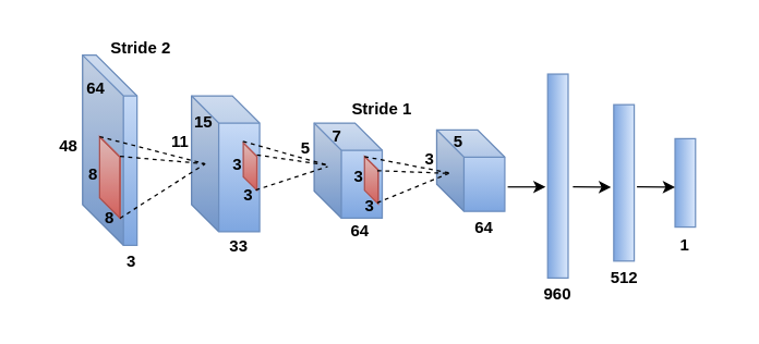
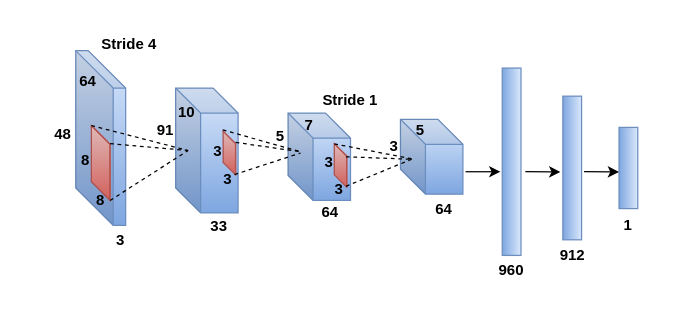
  <mxCell id="0" />
  <mxCell id="1" parent="0" />
  <mxCell id="2" value="" style="shape=cube;whiteSpace=wrap;html=1;boundedLbl=1;backgroundOutline=1;darkOpacity=0.05;darkOpacity2=0.1;fillColor=#dae8fc;gradientColor=#7ea6e0;strokeColor=#6c8ebf;size=30;" vertex="1" parent="1"><mxGeometry x="60" y="40" width="40" height="140" as="geometry" /></mxCell>
  <mxCell id="3" value="" style="shape=cube;whiteSpace=wrap;html=1;boundedLbl=1;backgroundOutline=1;darkOpacity=0.05;darkOpacity2=0.1;fillColor=#dae8fc;gradientColor=#7ea6e0;strokeColor=#6c8ebf;" vertex="1" parent="1"><mxGeometry x="140" y="70" width="50" height="100" as="geometry" /></mxCell>
  <mxCell id="4" value="" style="shape=cube;whiteSpace=wrap;html=1;boundedLbl=1;backgroundOutline=1;darkOpacity=0.05;darkOpacity2=0.1;fillColor=#dae8fc;gradientColor=#7ea6e0;strokeColor=#6c8ebf;" vertex="1" parent="1"><mxGeometry x="230" y="90" width="50" height="70" as="geometry" /></mxCell>
  <mxCell id="5" value="" style="shape=cube;whiteSpace=wrap;html=1;boundedLbl=1;backgroundOutline=1;darkOpacity=0.05;darkOpacity2=0.1;fillColor=#dae8fc;gradientColor=#7ea6e0;strokeColor=#6c8ebf;" vertex="1" parent="1"><mxGeometry x="320" y="95" width="50" height="60" as="geometry" /></mxCell>
  <mxCell id="6" value="" style="rounded=0;whiteSpace=wrap;html=1;fillColor=#dae8fc;gradientColor=#7ea6e0;strokeColor=#6c8ebf;rotation=90;" vertex="1" parent="1"><mxGeometry x="334" y="121.5" width="150" height="15" as="geometry" /></mxCell>
  <mxCell id="7" value="" style="rounded=0;whiteSpace=wrap;html=1;fillColor=#dae8fc;gradientColor=#7ea6e0;strokeColor=#6c8ebf;rotation=90;" vertex="1" parent="1"><mxGeometry x="400" y="126.5" width="115" height="15" as="geometry" /></mxCell>
  <mxCell id="8" value="" style="rounded=0;whiteSpace=wrap;html=1;fillColor=#dae8fc;gradientColor=#7ea6e0;strokeColor=#6c8ebf;rotation=90;" vertex="1" parent="1"><mxGeometry x="470" y="126.5" width="65" height="15" as="geometry" /></mxCell>
  <mxCell id="9" value="" style="shape=cube;whiteSpace=wrap;html=1;boundedLbl=1;backgroundOutline=1;darkOpacity=0.05;darkOpacity2=0.1;fillColor=#f8cecc;gradientColor=#ea6b66;strokeColor=#b85450;" vertex="1" parent="1"><mxGeometry x="72.5" y="100" width="15" height="60" as="geometry" /></mxCell>
  <mxCell id="10" value="" style="shape=cube;whiteSpace=wrap;html=1;boundedLbl=1;backgroundOutline=1;darkOpacity=0.05;darkOpacity2=0.1;fillColor=#f8cecc;gradientColor=#ea6b66;strokeColor=#b85450;size=15;" vertex="1" parent="1"><mxGeometry x="178" y="104.5" width="10" height="35" as="geometry" /></mxCell>
  <mxCell id="11" value="" style="shape=cube;whiteSpace=wrap;html=1;boundedLbl=1;backgroundOutline=1;darkOpacity=0.05;darkOpacity2=0.1;fillColor=#f8cecc;gradientColor=#ea6b66;strokeColor=#b85450;size=15;" vertex="1" parent="1"><mxGeometry x="267" y="114.5" width="10" height="35" as="geometry" /></mxCell>
  <mxCell id="12" value="" style="endArrow=none;dashed=1;html=1;strokeColor=#000000;" edge="1" parent="1"><mxGeometry width="50" height="50" relative="1" as="geometry"><mxPoint x="87.5" y="114.5" as="sourcePoint" /><mxPoint x="150" y="120" as="targetPoint" /></mxGeometry></mxCell>
  <mxCell id="13" value="" style="endArrow=none;dashed=1;html=1;strokeColor=#000000;exitX=0;exitY=0;exitDx=0;exitDy=0;exitPerimeter=0;" edge="1" parent="1" source="9"><mxGeometry width="50" height="50" relative="1" as="geometry"><mxPoint x="97.5" y="124.5" as="sourcePoint" /><mxPoint x="150" y="120" as="targetPoint" /></mxGeometry></mxCell>
  <mxCell id="14" value="" style="endArrow=none;dashed=1;html=1;strokeColor=#000000;exitX=1;exitY=1;exitDx=0;exitDy=0;exitPerimeter=0;" edge="1" parent="1" source="9"><mxGeometry width="50" height="50" relative="1" as="geometry"><mxPoint x="97.5" y="124.5" as="sourcePoint" /><mxPoint x="150" y="120" as="targetPoint" /></mxGeometry></mxCell>
  <mxCell id="15" value="" style="endArrow=none;dashed=1;html=1;strokeColor=#000000;exitX=0;exitY=0;exitDx=10;exitDy=10;exitPerimeter=0;" edge="1" parent="1"><mxGeometry width="50" height="50" relative="1" as="geometry"><mxPoint x="188" y="113.5" as="sourcePoint" /><mxPoint x="240" y="121" as="targetPoint" /></mxGeometry></mxCell>
  <mxCell id="16" value="" style="endArrow=none;dashed=1;html=1;strokeColor=#000000;exitX=-0.028;exitY=-0.03;exitDx=0;exitDy=0;exitPerimeter=0;entryX=0.2;entryY=0.429;entryDx=0;entryDy=0;entryPerimeter=0;" edge="1" parent="1" source="10"><mxGeometry width="50" height="50" relative="1" as="geometry"><mxPoint x="178" y="105.5" as="sourcePoint" /><mxPoint x="240" y="121.03" as="targetPoint" /></mxGeometry></mxCell>
  <mxCell id="17" value="" style="endArrow=none;dashed=1;html=1;strokeColor=#000000;exitX=0.914;exitY=0.994;exitDx=0;exitDy=0;exitPerimeter=0;" edge="1" parent="1" source="10"><mxGeometry width="50" height="50" relative="1" as="geometry"><mxPoint x="198" y="123.5" as="sourcePoint" /><mxPoint x="240" y="122" as="targetPoint" /></mxGeometry></mxCell>
  <mxCell id="18" value="" style="endArrow=none;dashed=1;html=1;strokeColor=#000000;exitX=0.933;exitY=0.3;exitDx=0;exitDy=0;exitPerimeter=0;" edge="1" parent="1" source="11"><mxGeometry width="50" height="50" relative="1" as="geometry"><mxPoint x="277" y="126.65" as="sourcePoint" /><mxPoint x="328" y="127" as="targetPoint" /></mxGeometry></mxCell>
  <mxCell id="19" value="" style="endArrow=none;dashed=1;html=1;strokeColor=#000000;exitX=0;exitY=0.005;exitDx=0;exitDy=0;exitPerimeter=0;" edge="1" parent="1" source="11"><mxGeometry width="50" height="50" relative="1" as="geometry"><mxPoint x="276.67" y="119.99" as="sourcePoint" /><mxPoint x="330" y="126.805" as="targetPoint" /></mxGeometry></mxCell>
  <mxCell id="20" value="" style="endArrow=none;dashed=1;html=1;strokeColor=#000000;exitX=0.933;exitY=0.976;exitDx=0;exitDy=0;exitPerimeter=0;" edge="1" parent="1" source="11"><mxGeometry width="50" height="50" relative="1" as="geometry"><mxPoint x="285.33" y="132" as="sourcePoint" /><mxPoint x="329" y="127" as="targetPoint" /></mxGeometry></mxCell>
  <mxCell id="21" value="" style="endArrow=classic;html=1;strokeColor=#000000;exitX=1.043;exitY=0.7;exitDx=0;exitDy=0;exitPerimeter=0;" edge="1" parent="1" source="5"><mxGeometry width="50" height="50" relative="1" as="geometry"><mxPoint x="300" y="90" as="sourcePoint" /><mxPoint x="400" y="137" as="targetPoint" /></mxGeometry></mxCell>
  <mxCell id="22" value="" style="endArrow=classic;html=1;strokeColor=#000000;entryX=0.597;entryY=1.133;entryDx=0;entryDy=0;entryPerimeter=0;" edge="1" parent="1"><mxGeometry width="50" height="50" relative="1" as="geometry"><mxPoint x="420" y="137" as="sourcePoint" /><mxPoint x="448.005" y="137.155" as="targetPoint" /></mxGeometry></mxCell>
  <mxCell id="23" value="" style="endArrow=classic;html=1;strokeColor=#000000;entryX=0.597;entryY=1.133;entryDx=0;entryDy=0;entryPerimeter=0;" edge="1" parent="1"><mxGeometry width="50" height="50" relative="1" as="geometry"><mxPoint x="467" y="137" as="sourcePoint" /><mxPoint x="495.005" y="137.155" as="targetPoint" /></mxGeometry></mxCell>
- <mxCell id="24" value="&lt;font color=&quot;#000000&quot;&gt;&lt;b&gt;Stride 2&lt;/b&gt;&lt;/font&gt;" style="text;html=1;strokeColor=none;fillColor=none;align=center;verticalAlign=middle;whiteSpace=wrap;rounded=0;" vertex="1" parent="1"><mxGeometry x="72.5" y="20" width="60" height="30" as="geometry" /></mxCell>
+ <mxCell id="24" value="&lt;font color=&quot;#000000&quot;&gt;&lt;b&gt;Stride 4&lt;/b&gt;&lt;/font&gt;" style="text;html=1;strokeColor=none;fillColor=none;align=center;verticalAlign=middle;whiteSpace=wrap;rounded=0;" vertex="1" parent="1"><mxGeometry x="72.5" y="20" width="60" height="30" as="geometry" /></mxCell>
  <mxCell id="25" value="&lt;font color=&quot;#000000&quot;&gt;&lt;b&gt;Stride 1&lt;/b&gt;&lt;/font&gt;" style="text;html=1;strokeColor=none;fillColor=none;align=center;verticalAlign=middle;whiteSpace=wrap;rounded=0;" vertex="1" parent="1"><mxGeometry x="250" y="65" width="60" height="30" as="geometry" /></mxCell>
  <mxCell id="26" value="&lt;b&gt;48&lt;/b&gt;" style="text;html=1;strokeColor=none;fillColor=none;align=center;verticalAlign=middle;whiteSpace=wrap;rounded=0;fontColor=#000000;" vertex="1" parent="1"><mxGeometry x="20" y="91.5" width="60" height="30" as="geometry" /></mxCell>
  <mxCell id="27" value="&lt;b&gt;64&lt;/b&gt;" style="text;html=1;strokeColor=none;fillColor=none;align=center;verticalAlign=middle;whiteSpace=wrap;rounded=0;fontColor=#000000;" vertex="1" parent="1"><mxGeometry x="40" y="50" width="60" height="30" as="geometry" /></mxCell>
  <mxCell id="28" value="&lt;b&gt;64&lt;/b&gt;" style="text;html=1;strokeColor=none;fillColor=none;align=center;verticalAlign=middle;whiteSpace=wrap;rounded=0;fontColor=#000000;" vertex="1" parent="1"><mxGeometry x="234" y="155" width="60" height="30" as="geometry" /></mxCell>
  <mxCell id="29" value="&lt;b&gt;64&lt;/b&gt;" style="text;html=1;strokeColor=none;fillColor=none;align=center;verticalAlign=middle;whiteSpace=wrap;rounded=0;fontColor=#000000;" vertex="1" parent="1"><mxGeometry x="325" y="152" width="60" height="30" as="geometry" /></mxCell>
  <mxCell id="30" value="&lt;b&gt;33&lt;/b&gt;" style="text;html=1;strokeColor=none;fillColor=none;align=center;verticalAlign=middle;whiteSpace=wrap;rounded=0;fontColor=#000000;" vertex="1" parent="1"><mxGeometry x="145" y="166" width="60" height="30" as="geometry" /></mxCell>
  <mxCell id="31" value="&lt;b&gt;3&lt;/b&gt;" style="text;html=1;strokeColor=none;fillColor=none;align=center;verticalAlign=middle;whiteSpace=wrap;rounded=0;fontColor=#000000;" vertex="1" parent="1"><mxGeometry x="66" y="177" width="60" height="30" as="geometry" /></mxCell>
- <mxCell id="32" value="&lt;b&gt;15&lt;/b&gt;" style="text;html=1;strokeColor=none;fillColor=none;align=center;verticalAlign=middle;whiteSpace=wrap;rounded=0;fontColor=#000000;" vertex="1" parent="1"><mxGeometry x="119" y="74.5" width="60" height="30" as="geometry" /></mxCell>
- <mxCell id="33" value="&lt;b&gt;11&lt;/b&gt;" style="text;html=1;strokeColor=none;fillColor=none;align=center;verticalAlign=middle;whiteSpace=wrap;rounded=0;fontColor=#000000;" vertex="1" parent="1"><mxGeometry x="102" y="88.5" width="60" height="30" as="geometry" /></mxCell>
+ <mxCell id="32" value="&lt;b&gt;10&lt;/b&gt;" style="text;html=1;strokeColor=none;fillColor=none;align=center;verticalAlign=middle;whiteSpace=wrap;rounded=0;fontColor=#000000;" vertex="1" parent="1"><mxGeometry x="119" y="74.5" width="60" height="30" as="geometry" /></mxCell>
+ <mxCell id="33" value="&lt;b&gt;91&lt;/b&gt;" style="text;html=1;strokeColor=none;fillColor=none;align=center;verticalAlign=middle;whiteSpace=wrap;rounded=0;fontColor=#000000;" vertex="1" parent="1"><mxGeometry x="102" y="88.5" width="60" height="30" as="geometry" /></mxCell>
  <mxCell id="34" value="&lt;b&gt;5&lt;/b&gt;" style="text;html=1;strokeColor=none;fillColor=none;align=center;verticalAlign=middle;whiteSpace=wrap;rounded=0;fontColor=#000000;" vertex="1" parent="1"><mxGeometry x="194" y="93.5" width="60" height="30" as="geometry" /></mxCell>
  <mxCell id="35" value="&lt;b&gt;7&lt;/b&gt;" style="text;html=1;strokeColor=none;fillColor=none;align=center;verticalAlign=middle;whiteSpace=wrap;rounded=0;fontColor=#000000;" vertex="1" parent="1"><mxGeometry x="217" y="84.5" width="60" height="30" as="geometry" /></mxCell>
  <mxCell id="36" value="&lt;b&gt;5&lt;/b&gt;" style="text;html=1;strokeColor=none;fillColor=none;align=center;verticalAlign=middle;whiteSpace=wrap;rounded=0;fontColor=#000000;" vertex="1" parent="1"><mxGeometry x="306" y="88.5" width="60" height="30" as="geometry" /></mxCell>
  <mxCell id="37" value="&lt;b&gt;3&lt;/b&gt;" style="text;html=1;strokeColor=none;fillColor=none;align=center;verticalAlign=middle;whiteSpace=wrap;rounded=0;fontColor=#000000;" vertex="1" parent="1"><mxGeometry x="285" y="101.5" width="60" height="30" as="geometry" /></mxCell>
  <mxCell id="38" value="&lt;b&gt;3&lt;/b&gt;" style="text;html=1;strokeColor=none;fillColor=none;align=center;verticalAlign=middle;whiteSpace=wrap;rounded=0;fontColor=#000000;" vertex="1" parent="1"><mxGeometry x="241" y="135.5" width="60" height="30" as="geometry" /></mxCell>
  <mxCell id="39" value="&lt;b&gt;3&lt;/b&gt;" style="text;html=1;strokeColor=none;fillColor=none;align=center;verticalAlign=middle;whiteSpace=wrap;rounded=0;fontColor=#000000;" vertex="1" parent="1"><mxGeometry x="233" y="114.5" width="60" height="30" as="geometry" /></mxCell>
  <mxCell id="40" value="&lt;b&gt;3&lt;/b&gt;" style="text;html=1;strokeColor=none;fillColor=none;align=center;verticalAlign=middle;whiteSpace=wrap;rounded=0;fontColor=#000000;" vertex="1" parent="1"><mxGeometry x="152" y="128" width="60" height="30" as="geometry" /></mxCell>
  <mxCell id="41" value="&lt;b&gt;3&lt;/b&gt;" style="text;html=1;strokeColor=none;fillColor=none;align=center;verticalAlign=middle;whiteSpace=wrap;rounded=0;fontColor=#000000;" vertex="1" parent="1"><mxGeometry x="144" y="106" width="60" height="30" as="geometry" /></mxCell>
  <mxCell id="42" value="&lt;b&gt;8&lt;/b&gt;" style="text;html=1;strokeColor=none;fillColor=none;align=center;verticalAlign=middle;whiteSpace=wrap;rounded=0;fontColor=#000000;" vertex="1" parent="1"><mxGeometry x="49.5" y="144.5" width="60" height="30" as="geometry" /></mxCell>
  <mxCell id="43" value="&lt;b&gt;8&lt;/b&gt;" style="text;html=1;strokeColor=none;fillColor=none;align=center;verticalAlign=middle;whiteSpace=wrap;rounded=0;fontColor=#000000;" vertex="1" parent="1"><mxGeometry x="37.5" y="112.5" width="60" height="30" as="geometry" /></mxCell>
  <mxCell id="44" value="&lt;b&gt;960&lt;/b&gt;" style="text;html=1;strokeColor=none;fillColor=none;align=center;verticalAlign=middle;whiteSpace=wrap;rounded=0;fontColor=#000000;" vertex="1" parent="1"><mxGeometry x="379" y="201" width="60" height="30" as="geometry" /></mxCell>
- <mxCell id="45" value="&lt;b&gt;512&lt;/b&gt;" style="text;html=1;strokeColor=none;fillColor=none;align=center;verticalAlign=middle;whiteSpace=wrap;rounded=0;fontColor=#000000;" vertex="1" parent="1"><mxGeometry x="427.5" y="189" width="60" height="30" as="geometry" /></mxCell>
+ <mxCell id="45" value="&lt;b&gt;912&lt;/b&gt;" style="text;html=1;strokeColor=none;fillColor=none;align=center;verticalAlign=middle;whiteSpace=wrap;rounded=0;fontColor=#000000;" vertex="1" parent="1"><mxGeometry x="427.5" y="189" width="60" height="30" as="geometry" /></mxCell>
  <mxCell id="46" value="&lt;b&gt;1&lt;/b&gt;" style="text;html=1;strokeColor=none;fillColor=none;align=center;verticalAlign=middle;whiteSpace=wrap;rounded=0;fontColor=#000000;" vertex="1" parent="1"><mxGeometry x="471.25" y="164.5" width="62.5" height="30" as="geometry" /></mxCell>
